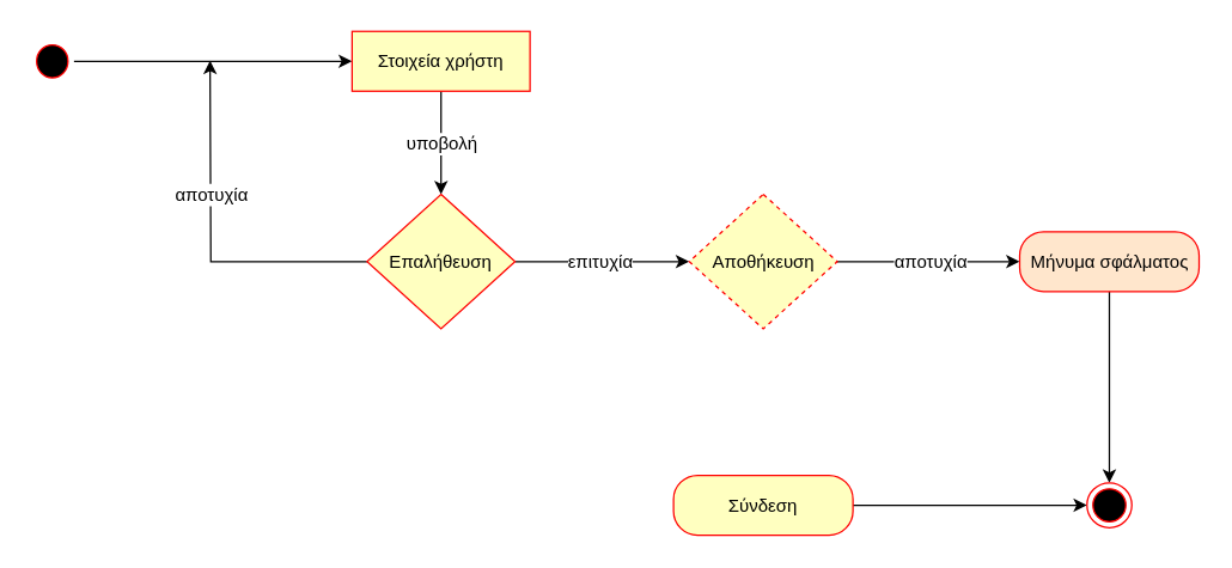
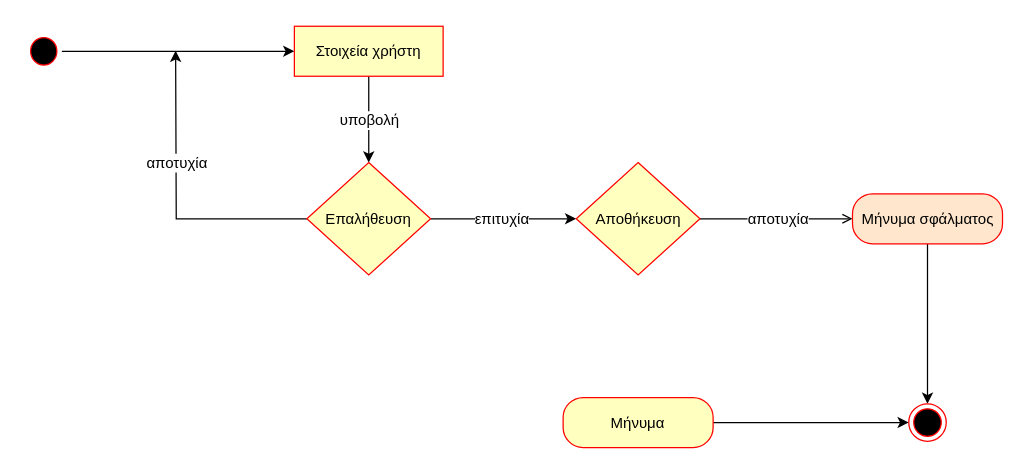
  <mxCell id="0" />
  <mxCell id="1" parent="0" />
  <mxCell id="2" style="edgeStyle=orthogonalEdgeStyle;rounded=0;orthogonalLoop=1;jettySize=auto;html=1;exitX=1;exitY=0.5;exitDx=0;exitDy=0;" edge="1" parent="1" source="3" target="6"><mxGeometry relative="1" as="geometry" /></mxCell>
  <mxCell id="3" value="" style="ellipse;html=1;shape=startState;fillColor=#000000;strokeColor=#ff0000;" vertex="1" parent="1"><mxGeometry x="20" y="25.5" width="29" height="30" as="geometry" /></mxCell>
  <mxCell id="4" style="edgeStyle=orthogonalEdgeStyle;rounded=0;orthogonalLoop=1;jettySize=auto;html=1;exitX=0.5;exitY=1;exitDx=0;exitDy=0;entryX=0.5;entryY=0;entryDx=0;entryDy=0;" edge="1" parent="1" source="6" target="11"><mxGeometry relative="1" as="geometry" /></mxCell>
  <mxCell id="5" value="υποβολή" style="text;html=1;resizable=0;points=[];align=center;verticalAlign=middle;labelBackgroundColor=#ffffff;" vertex="1" connectable="0" parent="4"><mxGeometry x="0.246" y="-1" relative="1" as="geometry"><mxPoint x="1" y="-8.5" as="offset" /></mxGeometry></mxCell>
  <mxCell id="6" value="Στοιχεία χρήστη" style="whiteSpace=wrap;html=1;arcSize=40;fontColor=#000000;fillColor=#ffffc0;strokeColor=#ff0000;rounded=0;" vertex="1" parent="1"><mxGeometry x="235" y="20.5" width="119" height="40" as="geometry" /></mxCell>
  <mxCell id="7" style="edgeStyle=orthogonalEdgeStyle;rounded=0;orthogonalLoop=1;jettySize=auto;html=1;exitX=0;exitY=0.5;exitDx=0;exitDy=0;" edge="1" parent="1" source="11"><mxGeometry relative="1" as="geometry"><mxPoint x="140" y="40" as="targetPoint" /></mxGeometry></mxCell>
  <mxCell id="8" value="αποτυχία" style="text;html=1;resizable=0;points=[];align=center;verticalAlign=middle;labelBackgroundColor=#ffffff;" vertex="1" connectable="0" parent="7"><mxGeometry x="0.474" y="-1" relative="1" as="geometry"><mxPoint x="-1" y="26.5" as="offset" /></mxGeometry></mxCell>
  <mxCell id="9" style="edgeStyle=orthogonalEdgeStyle;rounded=0;orthogonalLoop=1;jettySize=auto;html=1;exitX=1;exitY=0.5;exitDx=0;exitDy=0;entryX=0;entryY=0.5;entryDx=0;entryDy=0;" edge="1" parent="1" source="11" target="14"><mxGeometry relative="1" as="geometry" /></mxCell>
  <mxCell id="10" value="επιτυχία" style="text;html=1;resizable=0;points=[];align=center;verticalAlign=middle;labelBackgroundColor=#ffffff;" vertex="1" connectable="0" parent="9"><mxGeometry x="-0.057" y="-1" relative="1" as="geometry"><mxPoint x="1" y="-1" as="offset" /></mxGeometry></mxCell>
  <mxCell id="11" value="Επαλήθευση" style="rhombus;whiteSpace=wrap;html=1;fillColor=#ffffc0;strokeColor=#ff0000;" vertex="1" parent="1"><mxGeometry x="245" y="129.5" width="99" height="90" as="geometry" /></mxCell>
- <mxCell id="12" style="edgeStyle=orthogonalEdgeStyle;rounded=0;orthogonalLoop=1;jettySize=auto;html=1;exitX=1;exitY=0.5;exitDx=0;exitDy=0;" edge="1" parent="1" source="14" target="18"><mxGeometry relative="1" as="geometry" /></mxCell>
+ <mxCell id="12" style="edgeStyle=orthogonalEdgeStyle;rounded=0;orthogonalLoop=1;jettySize=auto;html=1;exitX=1;exitY=0.5;exitDx=0;exitDy=0;endArrow=open;" edge="1" parent="1" source="14" target="18"><mxGeometry relative="1" as="geometry" /></mxCell>
  <mxCell id="13" value="αποτυχία" style="text;html=1;resizable=0;points=[];align=center;verticalAlign=middle;labelBackgroundColor=#ffffff;" vertex="1" connectable="0" parent="12"><mxGeometry x="-0.004" y="-12" relative="1" as="geometry"><mxPoint x="1" y="-12" as="offset" /></mxGeometry></mxCell>
- <mxCell id="14" value="Αποθήκευση" style="rhombus;whiteSpace=wrap;html=1;fillColor=#ffffc0;strokeColor=#ff0000;dashed=1;" vertex="1" parent="1"><mxGeometry x="460.5" y="129.5" width="99" height="90" as="geometry" /></mxCell>
+ <mxCell id="14" value="Αποθήκευση" style="rhombus;whiteSpace=wrap;html=1;fillColor=#ffffc0;strokeColor=#ff0000;" vertex="1" parent="1"><mxGeometry x="460.5" y="129.5" width="99" height="90" as="geometry" /></mxCell>
  <mxCell id="15" style="edgeStyle=orthogonalEdgeStyle;rounded=0;orthogonalLoop=1;jettySize=auto;html=1;exitX=1;exitY=0.5;exitDx=0;exitDy=0;entryX=0;entryY=0.5;entryDx=0;entryDy=0;" edge="1" parent="1" source="16" target="19"><mxGeometry relative="1" as="geometry" /></mxCell>
- <mxCell id="16" value="Σύνδεση" style="rounded=1;whiteSpace=wrap;html=1;arcSize=40;fontColor=#000000;fillColor=#ffffc0;strokeColor=#ff0000;" vertex="1" parent="1"><mxGeometry x="450" y="317.5" width="120" height="40" as="geometry" /></mxCell>
+ <mxCell id="16" value="Μήνυμα" style="rounded=1;whiteSpace=wrap;html=1;arcSize=40;fontColor=#000000;fillColor=#ffffc0;strokeColor=#ff0000;" vertex="1" parent="1"><mxGeometry x="450" y="317.5" width="120" height="40" as="geometry" /></mxCell>
  <mxCell id="17" style="edgeStyle=orthogonalEdgeStyle;rounded=0;orthogonalLoop=1;jettySize=auto;html=1;exitX=0.5;exitY=1;exitDx=0;exitDy=0;entryX=0.5;entryY=0;entryDx=0;entryDy=0;" edge="1" parent="1" source="18" target="19"><mxGeometry relative="1" as="geometry" /></mxCell>
  <mxCell id="18" value="Μήνυμα σφάλματος" style="rounded=1;whiteSpace=wrap;html=1;arcSize=40;fontColor=#000000;fillColor=#ffe6cc;strokeColor=#ff0000;" vertex="1" parent="1"><mxGeometry x="681.5" y="154.5" width="120" height="40" as="geometry" /></mxCell>
  <mxCell id="19" value="" style="ellipse;html=1;shape=endState;fillColor=#000000;strokeColor=#ff0000;" vertex="1" parent="1"><mxGeometry x="726.5" y="322.5" width="30" height="30" as="geometry" /></mxCell>
